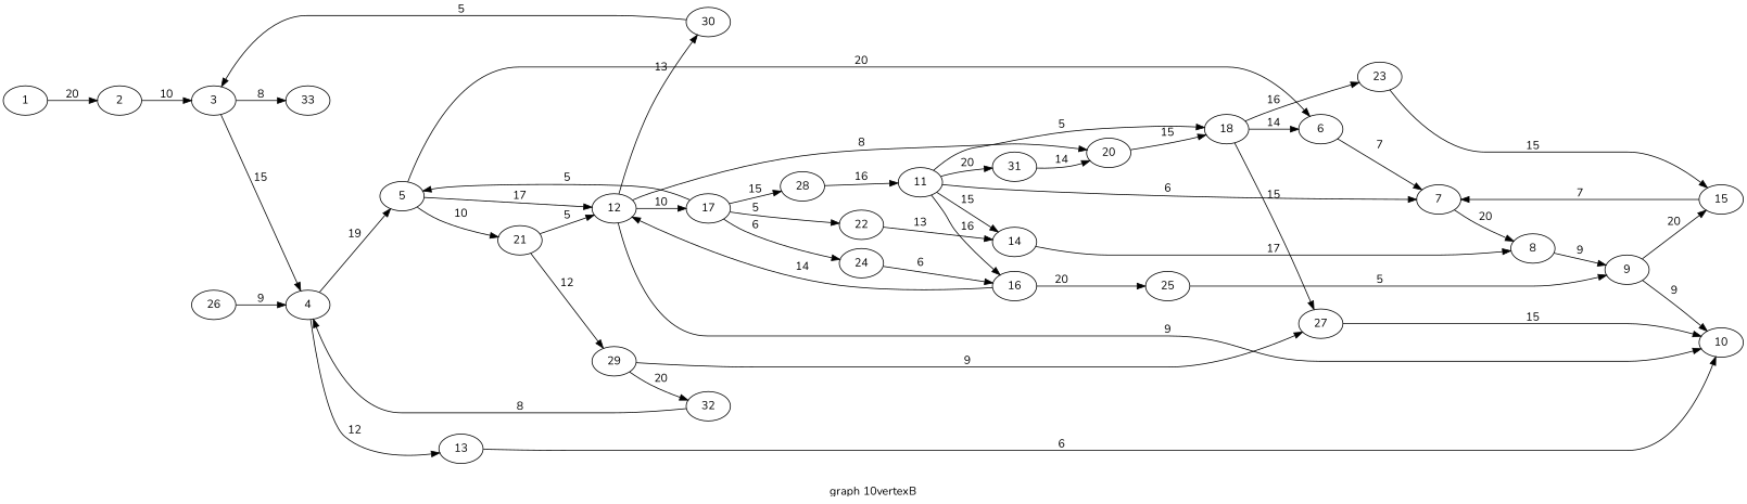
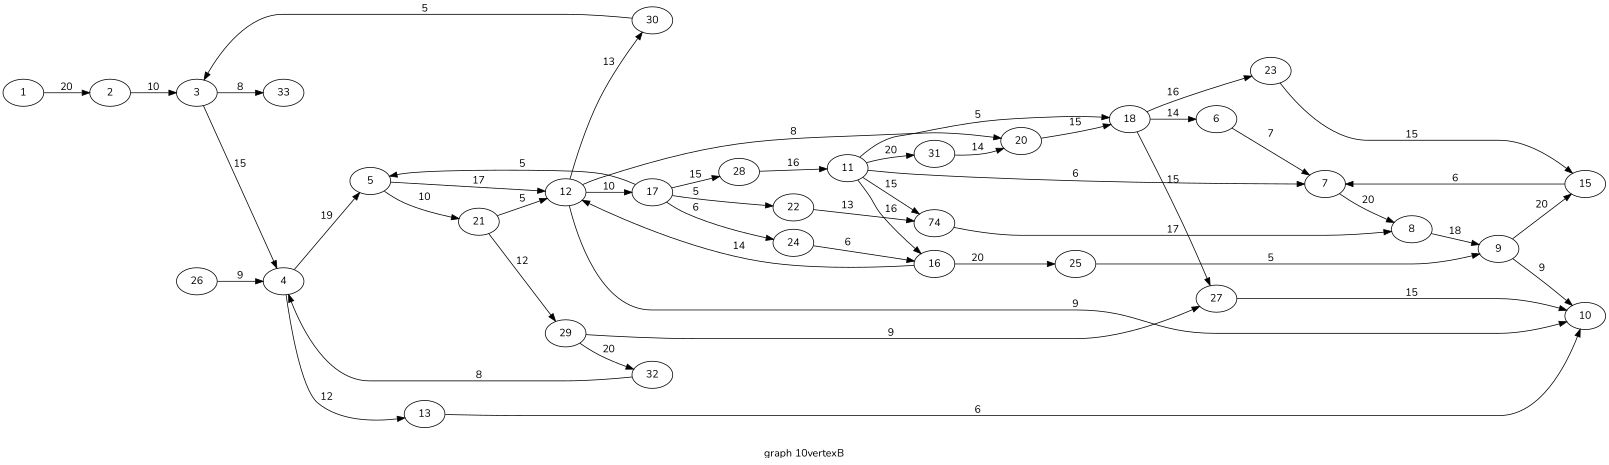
  digraph {
    fontname=Nunito
    label="graph 10vertexB"
    rankdir=LR
    node [fontname=Nunito]
    edge [fontname=Nunito]
    1
    2
    3
    4
    33
    11
    7
-   14
+   14 [label=74]
    16
    18
    31
    5
    13
    6
    12
    21
    10
    17
    20
    30
    29
    26
    8
    9
    15
    25
    23
    27
    22
    24
    28
    32
    1 -> 2 [label=" 20 "]
    2 -> 3 [label=" 10 "]
    3 -> 4 [label=" 15 "]
    3 -> 33 [label=" 8 "]
    4 -> 5 [label=" 19 "]
    4 -> 13 [label=" 12 "]
    11 -> 7 [label=" 6 "]
    11 -> 14 [label=" 15 "]
    11 -> 16 [label=" 16 "]
    11 -> 18 [label=" 5 "]
    11 -> 31 [label=" 20 "]
    7 -> 8 [label=" 20 "]
    14 -> 8 [label=" 17 "]
    16 -> 12 [label=" 14 "]
    16 -> 25 [label=" 20 "]
    18 -> 6 [label=" 14 "]
    18 -> 23 [label=" 16 "]
    18 -> 27 [label=" 15 "]
    31 -> 20 [label=" 14 "]
-   5 -> 6 [label=" 20 "]
    5 -> 12 [label=" 17 "]
    5 -> 21 [label=" 10 "]
    13 -> 10 [label=" 6 "]
    6 -> 7 [label=" 7 "]
    12 -> 10 [label=" 9 "]
    12 -> 17 [label=" 10 "]
    12 -> 20 [label=" 8 "]
    12 -> 30 [label=" 13 "]
    21 -> 12 [label=" 5 "]
    21 -> 29 [label=" 12 "]
    17 -> 5 [label=" 5 "]
    17 -> 22 [label=" 5 "]
    17 -> 24 [label=" 6 "]
    17 -> 28 [label=" 15 "]
    20 -> 18 [label=" 15 "]
    30 -> 3 [label=" 5 "]
    29 -> 27 [label=" 9 "]
    29 -> 32 [label=" 20 "]
    26 -> 4 [label=" 9 "]
-   8 -> 9 [label=" 9 "]
+   8 -> 9 [label=" 18 "]
    9 -> 10 [label=" 9 "]
    9 -> 15 [label=" 20 "]
-   15 -> 7 [label=" 7 "]
+   15 -> 7 [label=" 6 "]
    25 -> 9 [label=" 5 "]
    23 -> 15 [label=" 15 "]
    27 -> 10 [label=" 15 "]
    22 -> 14 [label=" 13 "]
    24 -> 16 [label=" 6 "]
    28 -> 11 [label=" 16 "]
    32 -> 4 [label=" 8 "]
  }
